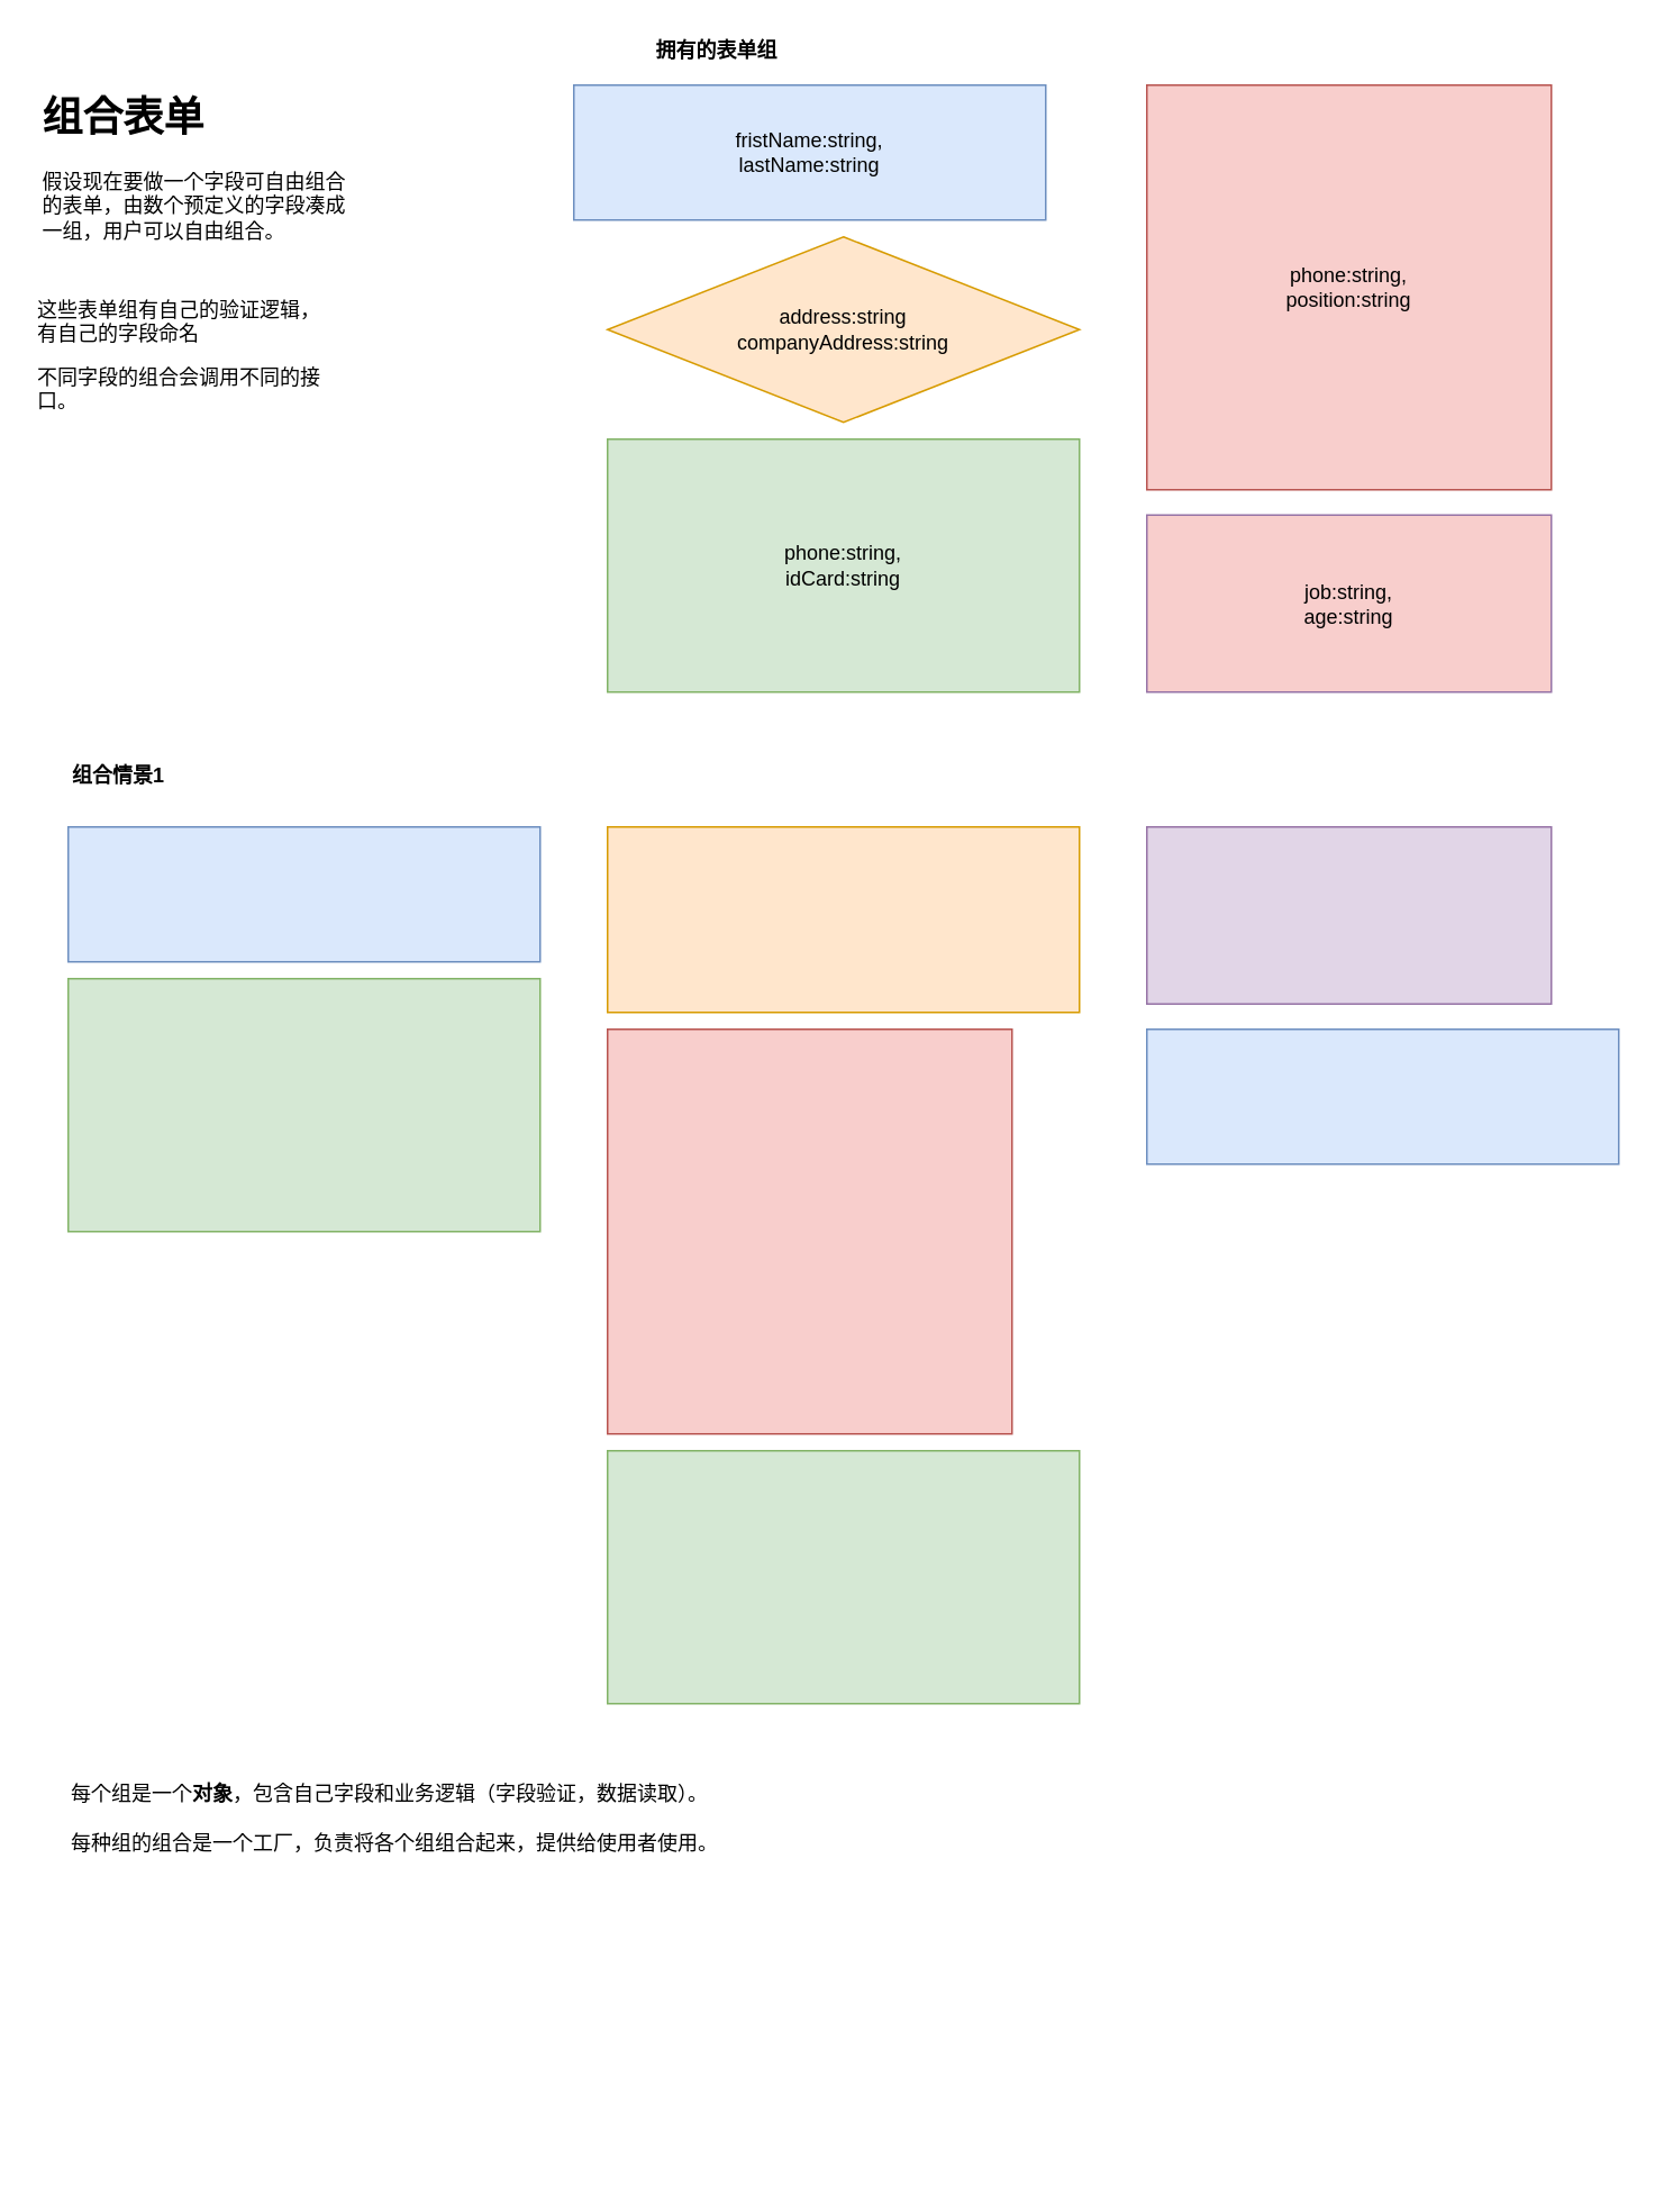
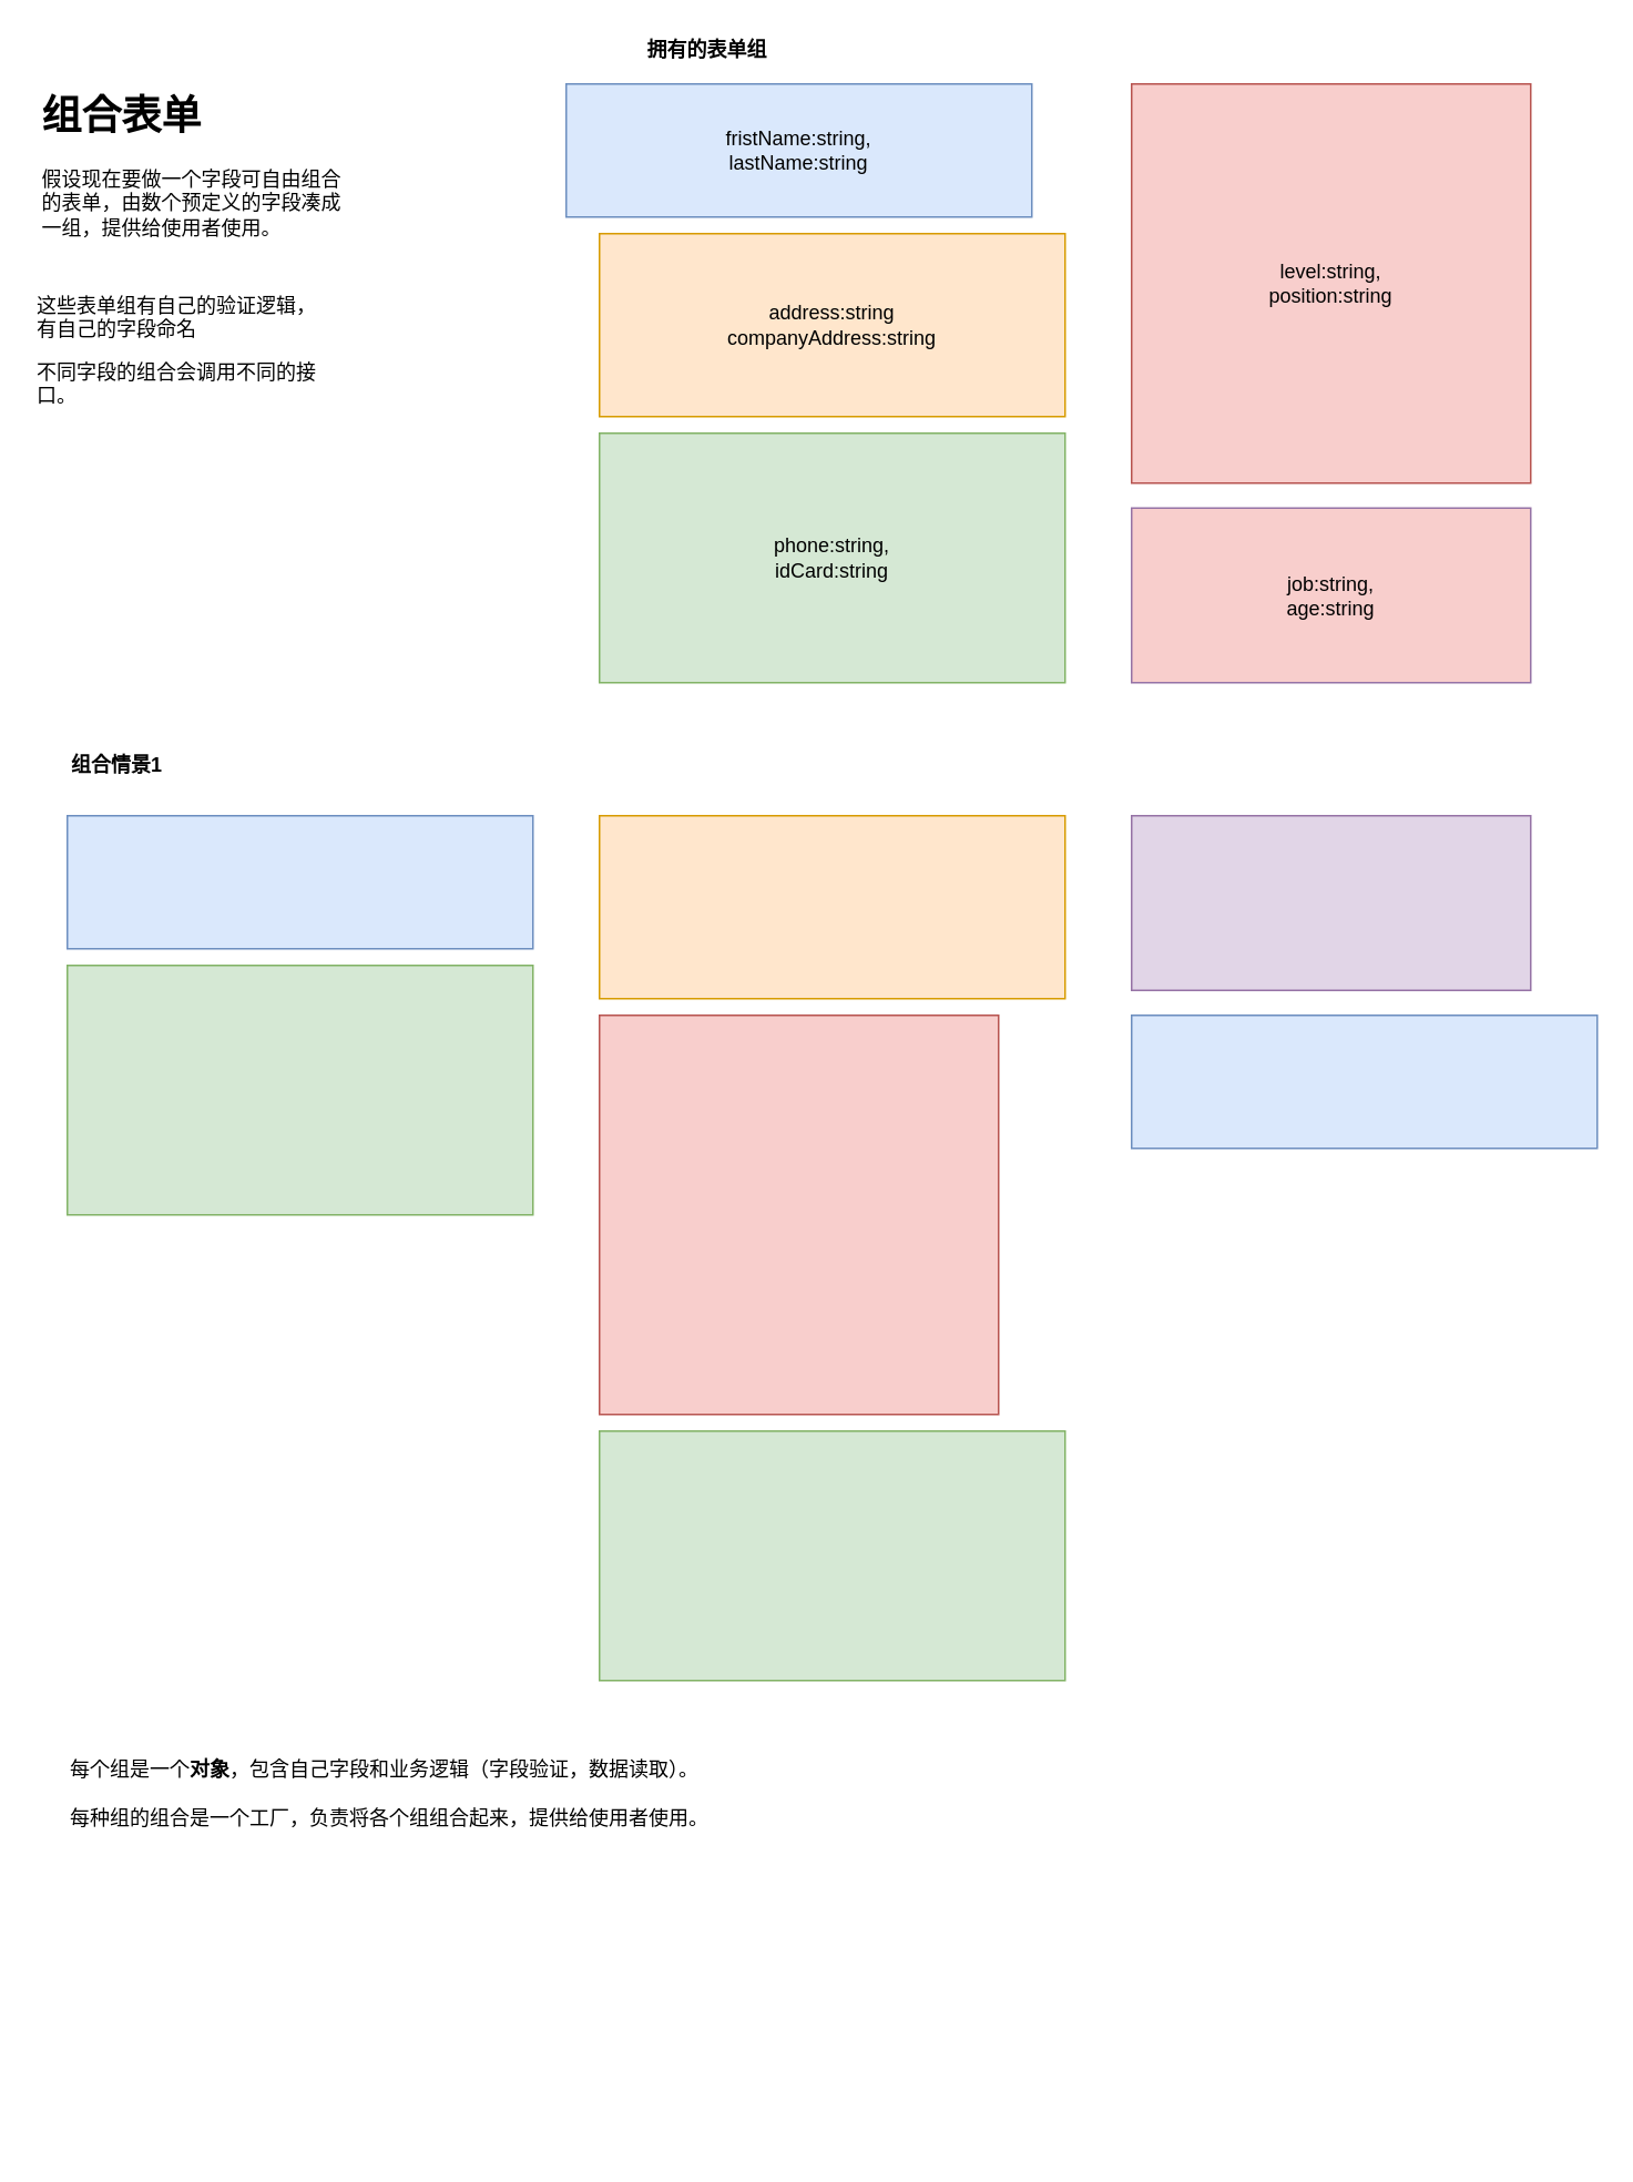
  <mxCell id="0" />
  <mxCell id="1" parent="0" />
- <mxCell id="2" value="&lt;h1&gt;组合表单&lt;/h1&gt;&lt;p&gt;假设现在要做一个字段可自由组合的表单，由数个预定义的字段凑成一组，用户可以自由组合。&lt;/p&gt;" style="text;html=1;strokeColor=none;fillColor=none;spacing=5;spacingTop=-20;whiteSpace=wrap;overflow=hidden;rounded=0;" parent="1" vertex="1"><mxGeometry x="20" width="190" height="120" as="geometry" y="50" /></mxCell>
+ <mxCell id="2" value="&lt;h1&gt;组合表单&lt;/h1&gt;&lt;p&gt;假设现在要做一个字段可自由组合的表单，由数个预定义的字段凑成一组，提供给使用者使用。&lt;/p&gt;" style="text;html=1;strokeColor=none;fillColor=none;spacing=5;spacingTop=-20;whiteSpace=wrap;overflow=hidden;rounded=0;" parent="1" vertex="1"><mxGeometry x="20" width="190" height="120" as="geometry" y="50" /></mxCell>
  <mxCell id="3" value="&lt;b&gt;拥有的表单组&lt;/b&gt;" style="text;html=1;strokeColor=none;fillColor=none;align=center;verticalAlign=middle;whiteSpace=wrap;rounded=0;" parent="1" vertex="1"><mxGeometry x="360" y="20" width="130" height="20" as="geometry" /></mxCell>
  <mxCell id="4" value="fristName:string,&lt;br&gt;lastName:string" style="rounded=0;whiteSpace=wrap;html=1;fillColor=#dae8fc;strokeColor=#6c8ebf;align=center;verticalAlign=middle;" parent="1" vertex="1"><mxGeometry x="340" y="50" width="280" height="80" as="geometry" /></mxCell>
- <mxCell id="5" value="address:string&lt;br&gt;companyAddress:string" style="rhombus;whiteSpace=wrap;html=1;fillColor=#ffe6cc;strokeColor=#d79b00;" parent="1" vertex="1"><mxGeometry x="360" y="140" width="280" height="110" as="geometry" /></mxCell>
+ <mxCell id="5" value="address:string&lt;br&gt;companyAddress:string" style="rounded=0;whiteSpace=wrap;html=1;fillColor=#ffe6cc;strokeColor=#d79b00;" parent="1" vertex="1"><mxGeometry x="360" y="140" width="280" height="110" as="geometry" /></mxCell>
  <mxCell id="6" value="phone:string,&lt;br&gt;idCard:string" style="rounded=0;whiteSpace=wrap;html=1;fillColor=#d5e8d4;strokeColor=#82b366;" parent="1" vertex="1"><mxGeometry x="360" y="260" width="280" height="150" as="geometry" /></mxCell>
- <mxCell id="7" value="phone:string,&lt;br&gt;position:string" style="rounded=0;whiteSpace=wrap;html=1;fillColor=#f8cecc;strokeColor=#b85450;" parent="1" vertex="1"><mxGeometry x="680" width="240" height="240" as="geometry" y="50" /></mxCell>
+ <mxCell id="7" value="level:string,&lt;br&gt;position:string" style="rounded=0;whiteSpace=wrap;html=1;fillColor=#f8cecc;strokeColor=#b85450;" parent="1" vertex="1"><mxGeometry x="680" width="240" height="240" as="geometry" y="50" /></mxCell>
  <mxCell id="8" value="job:string,&lt;br&gt;age:string" style="rounded=0;whiteSpace=wrap;html=1;fillColor=#f8cecc;strokeColor=#9673a6;" parent="1" vertex="1"><mxGeometry x="680" y="305" width="240" height="105" as="geometry" /></mxCell>
  <mxCell id="9" value="这些表单组有自己的验证逻辑，有自己的字段命名" style="text;html=1;strokeColor=none;fillColor=none;align=left;verticalAlign=top;whiteSpace=wrap;rounded=0;horizontal=1;" vertex="1" parent="1"><mxGeometry x="20" y="170" width="180" height="50" as="geometry" /></mxCell>
  <mxCell id="10" value="不同字段的组合会调用不同的接口。" style="text;html=1;strokeColor=none;fillColor=none;align=left;verticalAlign=top;whiteSpace=wrap;rounded=0;horizontal=1;" vertex="1" parent="1"><mxGeometry x="20" y="210" width="180" height="50" as="geometry" /></mxCell>
  <mxCell id="11" value="&lt;b&gt;组合情景1&lt;/b&gt;" style="text;html=1;strokeColor=none;fillColor=none;align=center;verticalAlign=middle;whiteSpace=wrap;rounded=0;" vertex="1" parent="1"><mxGeometry x="40" y="450" width="60" height="20" as="geometry" /></mxCell>
  <mxCell id="12" value="" style="rounded=0;whiteSpace=wrap;html=1;fillColor=#dae8fc;strokeColor=#6c8ebf;" vertex="1" parent="1"><mxGeometry x="40" y="490" width="280" height="80" as="geometry" /></mxCell>
  <mxCell id="13" value="" style="rounded=0;whiteSpace=wrap;html=1;fillColor=#d5e8d4;strokeColor=#82b366;" vertex="1" parent="1"><mxGeometry x="40" y="580" width="280" height="150" as="geometry" /></mxCell>
  <mxCell id="14" value="" style="rounded=0;whiteSpace=wrap;html=1;fillColor=#ffe6cc;strokeColor=#d79b00;" vertex="1" parent="1"><mxGeometry x="360" y="490" width="280" height="110" as="geometry" /></mxCell>
  <mxCell id="15" value="" style="rounded=0;whiteSpace=wrap;html=1;fillColor=#f8cecc;strokeColor=#b85450;" vertex="1" parent="1"><mxGeometry x="360" y="610" width="240" height="240" as="geometry" /></mxCell>
  <mxCell id="16" value="" style="rounded=0;whiteSpace=wrap;html=1;fillColor=#d5e8d4;strokeColor=#82b366;" vertex="1" parent="1"><mxGeometry x="360" y="860" width="280" height="150" as="geometry" /></mxCell>
  <mxCell id="17" value="" style="rounded=0;whiteSpace=wrap;html=1;fillColor=#e1d5e7;strokeColor=#9673a6;" vertex="1" parent="1"><mxGeometry x="680" y="490" width="240" height="105" as="geometry" /></mxCell>
  <mxCell id="18" value="" style="rounded=0;whiteSpace=wrap;html=1;fillColor=#dae8fc;strokeColor=#6c8ebf;" vertex="1" parent="1"><mxGeometry x="680" y="610" width="280" height="80" as="geometry" /></mxCell>
  <mxCell id="19" value="每个组是一个&lt;b&gt;对象&lt;/b&gt;，包含自己字段和业务逻辑（字段验证，数据读取）。&lt;br&gt;&lt;br&gt;每种组的组合是一个工厂，负责将各个组组合起来，提供给使用者使用。" style="text;html=1;strokeColor=none;fillColor=none;align=left;verticalAlign=top;whiteSpace=wrap;rounded=0;" vertex="1" parent="1"><mxGeometry x="40" y="1050" width="520" height="240" as="geometry" /></mxCell>
